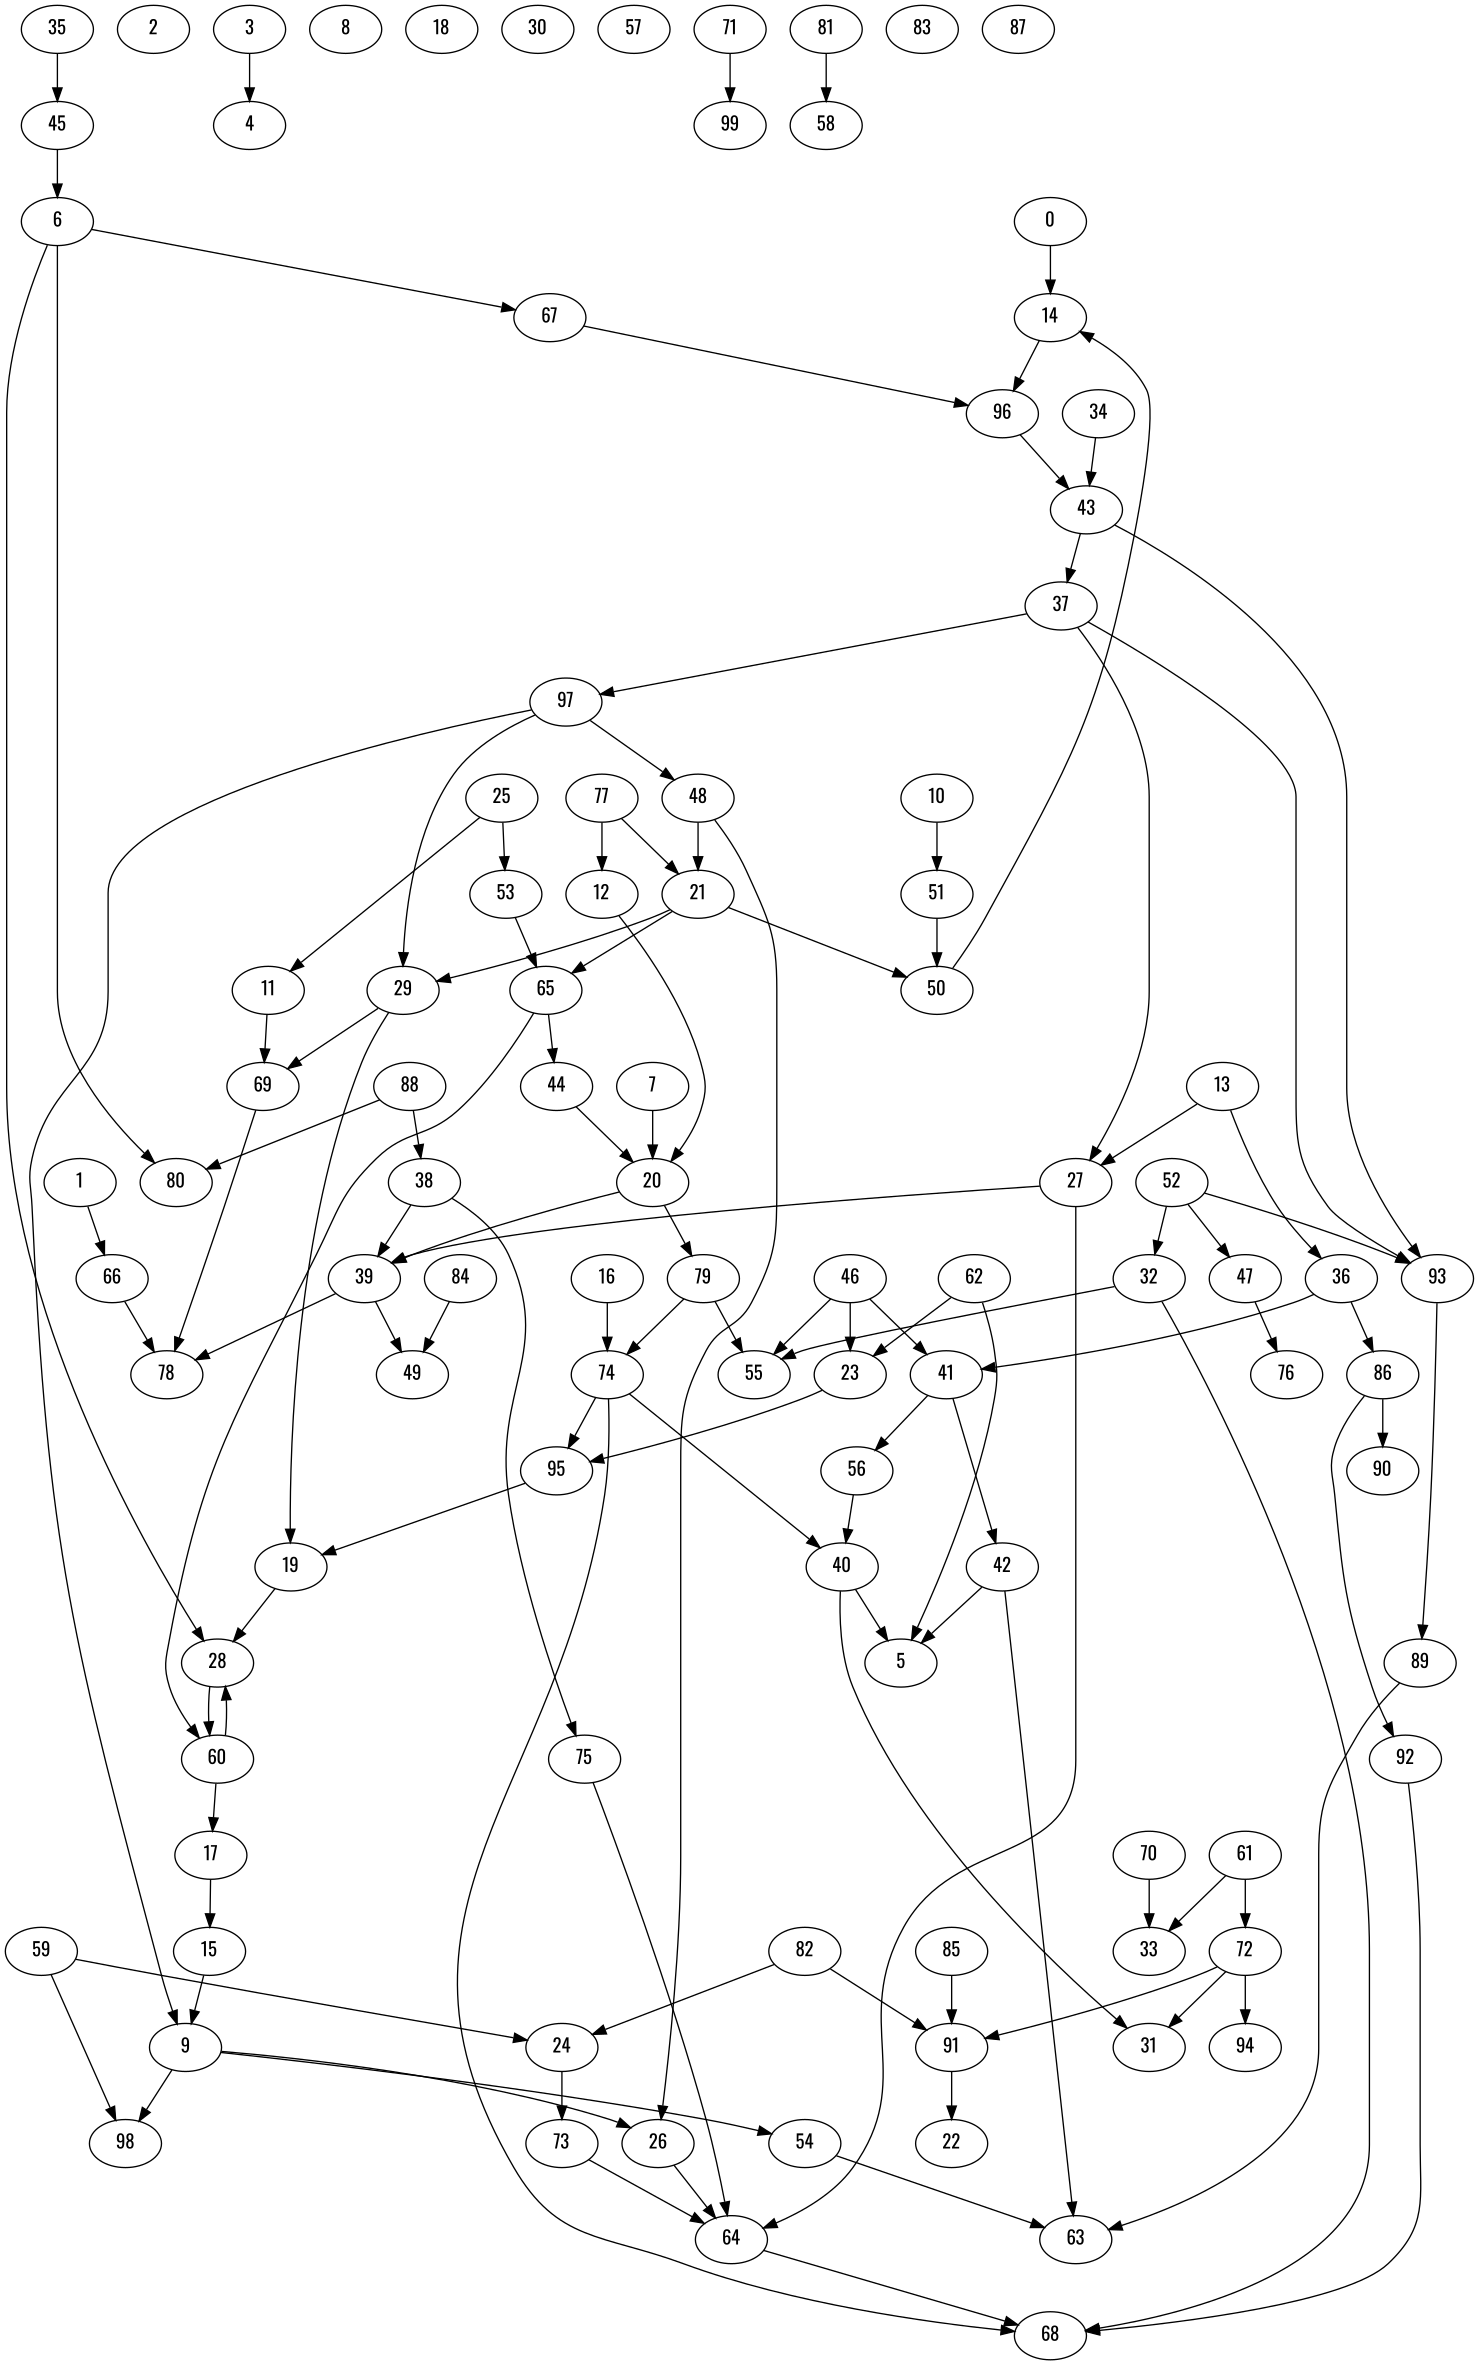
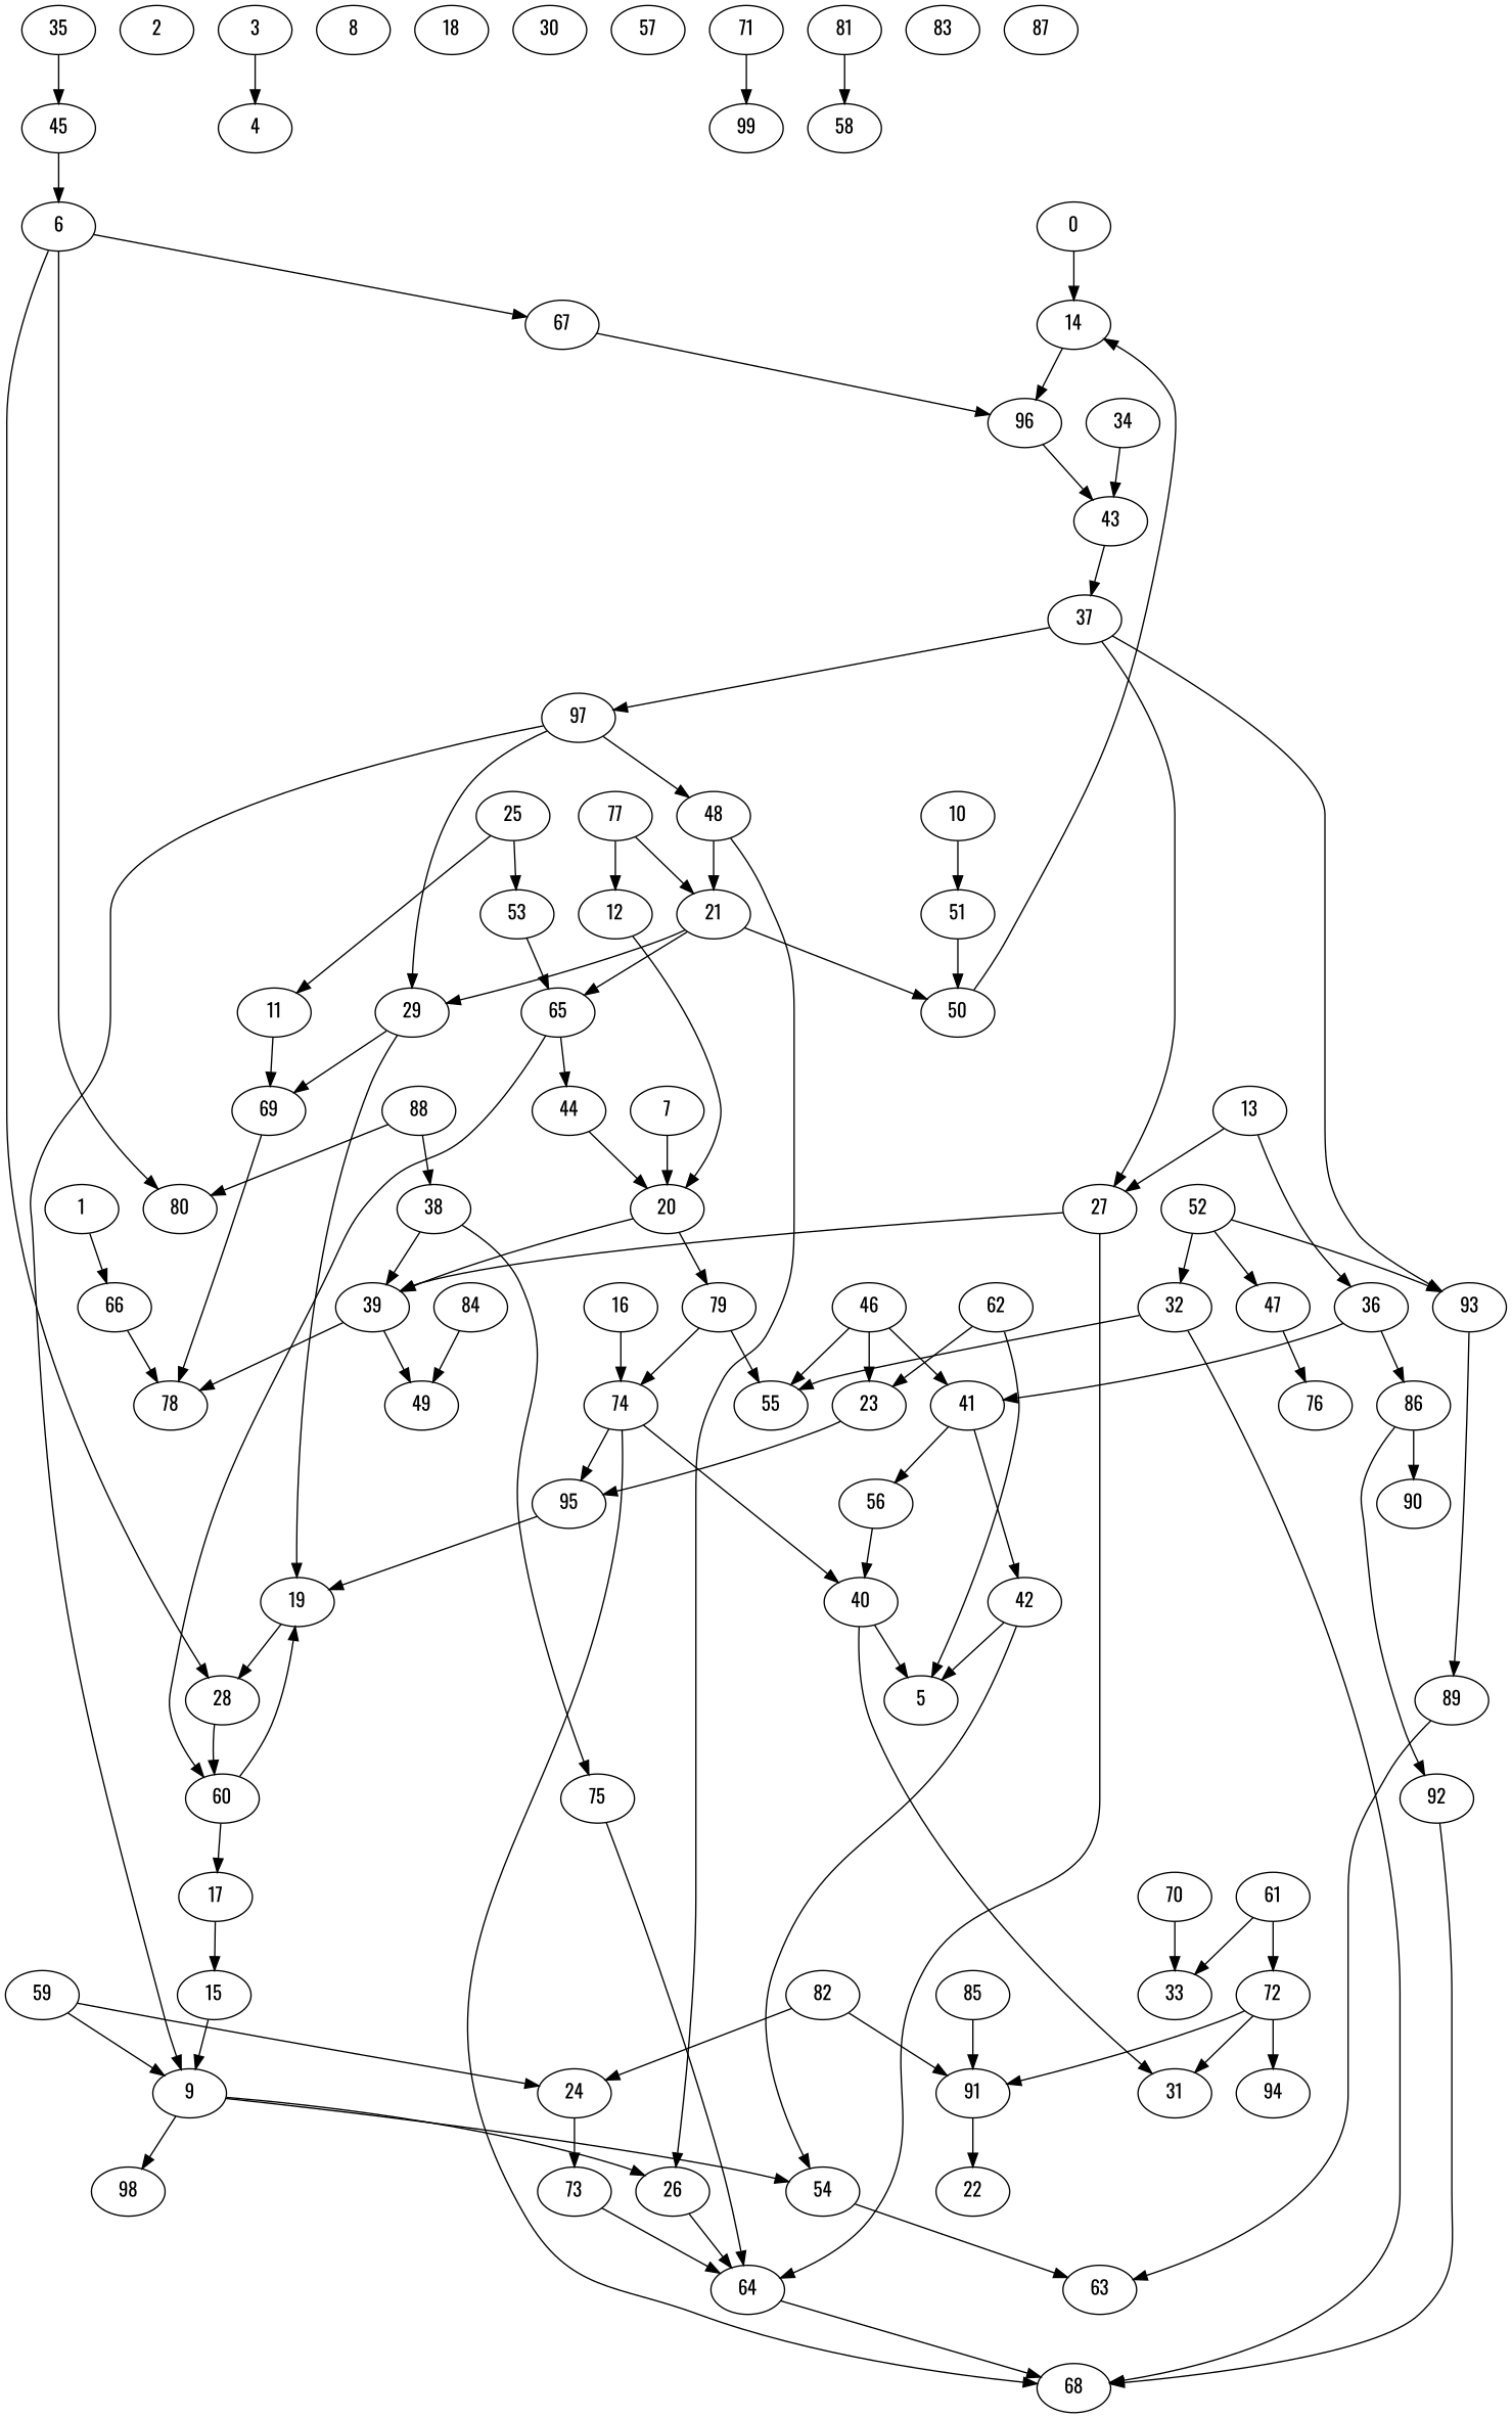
  digraph {
    fontname=Oswald
    node [fontname=Oswald]
    edge [fontname=Oswald]
    0
    14
    96
    43
    1
    66
    78
    2
    3
    4
    6
    67
    80
    28
    60
    17
    7
    20
    79
    39
    74
    55
    49
    8
    9
    98
    54
    26
    63
    64
    68
    10
    51
    50
    11
    69
    12
    13
    36
    27
    41
    86
    42
    56
    92
    90
    37
    93
    15
    16
    95
    40
    19
    5
    31
    18
    21
    29
    65
    44
    23
    24
    73
    25
    53
    30
    32
    34
    97
    89
    35
    45
    48
    38
    75
    46
    47
    76
    52
    57
    59
    61
    33
    72
    94
    91
    22
    62
    70
    71
    99
    77
    81
    58
    82
    83
    84
    85
    87
    88
    0 -> 14
    14 -> 96
    96 -> 43
    43 -> 37
-   43 -> 93
    1 -> 66
    66 -> 78
    3 -> 4
    6 -> 67
    6 -> 80
    6 -> 28
    67 -> 96
    28 -> 60
-   60 -> 28
+   60 -> 19
    60 -> 17
    17 -> 15
    7 -> 20
    20 -> 79
    20 -> 39
    79 -> 74
    79 -> 55
    39 -> 78
    39 -> 49
    74 -> 68
    74 -> 95
    74 -> 40
    9 -> 98
    9 -> 54
    9 -> 26
    54 -> 63
    26 -> 64
    64 -> 68
    10 -> 51
    51 -> 50
    50 -> 14
    11 -> 69
    69 -> 78
    12 -> 20
    13 -> 36
    13 -> 27
    36 -> 41
    36 -> 86
    27 -> 39
    27 -> 64
    41 -> 42
    41 -> 56
    86 -> 92
    86 -> 90
-   42 -> 63
+   42 -> 54
    42 -> 5
    56 -> 40
    92 -> 68
    37 -> 27
    37 -> 93
    37 -> 97
    93 -> 89
    15 -> 9
    16 -> 74
    95 -> 19
    40 -> 5
    40 -> 31
    19 -> 28
    21 -> 50
    21 -> 29
    21 -> 65
    29 -> 69
    29 -> 19
    65 -> 60
    65 -> 44
    44 -> 20
    23 -> 95
    24 -> 73
    73 -> 64
    25 -> 11
    25 -> 53
    53 -> 65
    32 -> 55
    32 -> 68
    34 -> 43
    97 -> 9
    97 -> 29
    97 -> 48
    89 -> 63
    35 -> 45
    45 -> 6
    48 -> 26
    48 -> 21
    38 -> 39
    38 -> 75
    75 -> 64
    46 -> 55
    46 -> 41
    46 -> 23
    47 -> 76
    52 -> 93
    52 -> 32
    52 -> 47
-   59 -> 98
+   59 -> 9
    59 -> 24
    61 -> 33
    61 -> 72
    72 -> 31
    72 -> 94
    72 -> 91
    91 -> 22
    62 -> 5
    62 -> 23
    70 -> 33
    71 -> 99
    77 -> 12
    77 -> 21
    81 -> 58
    82 -> 24
    82 -> 91
    84 -> 49
    85 -> 91
    88 -> 80
    88 -> 38
  }
